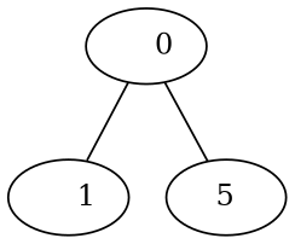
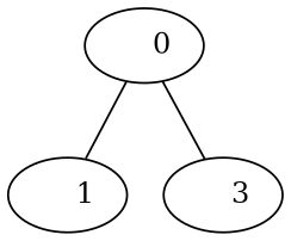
  graph {
    n1 [label="    0"]
    n2 [label="    1"]
-   n3 [label=5]
+   n3 [label="    3"]
    n1 -- n2
    n1 -- n3
  }
